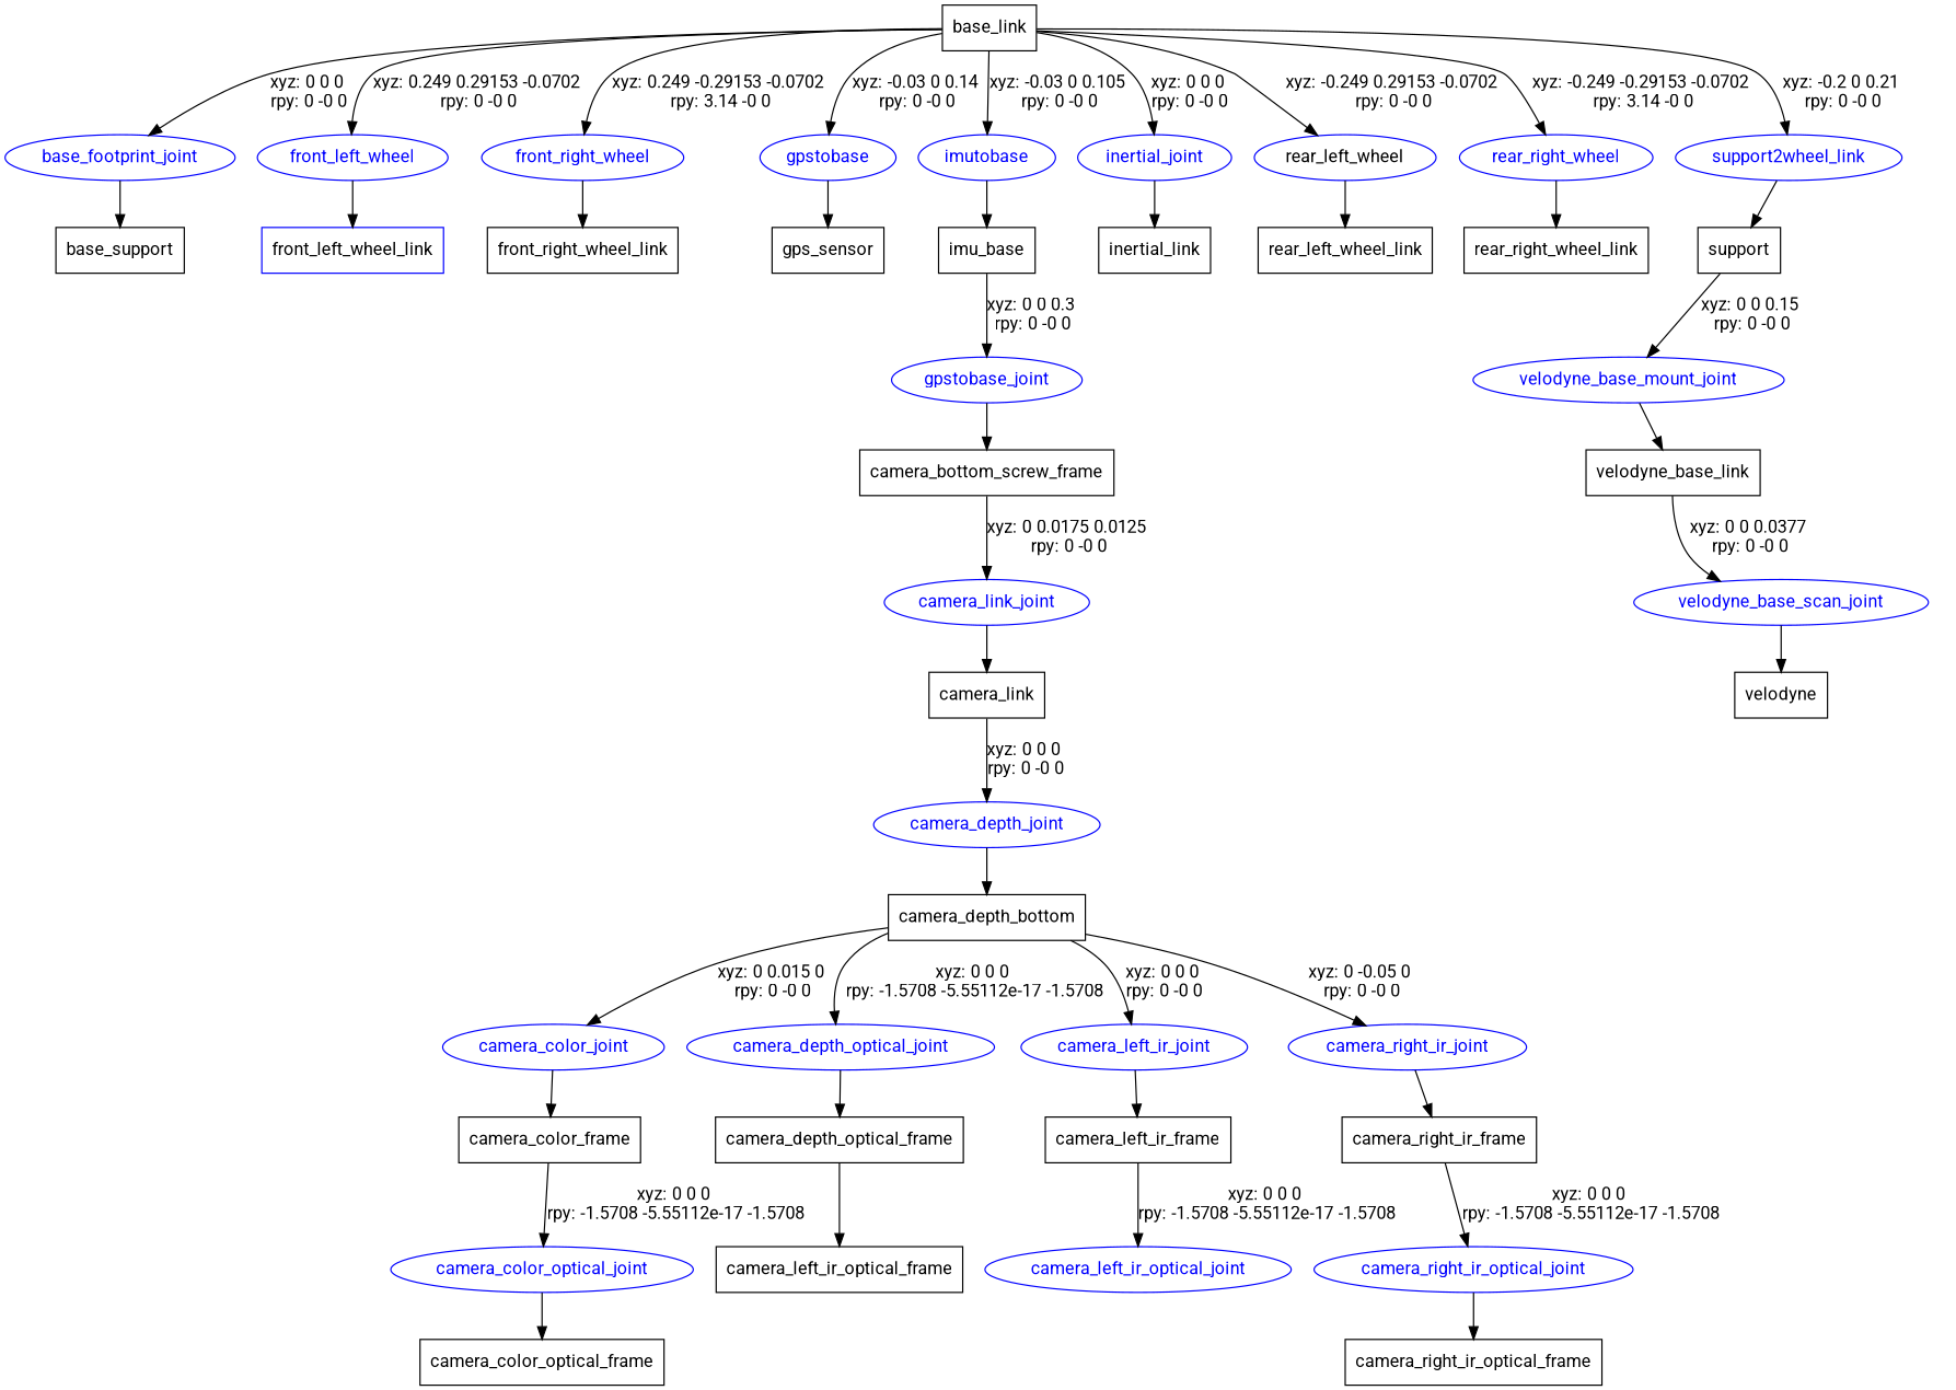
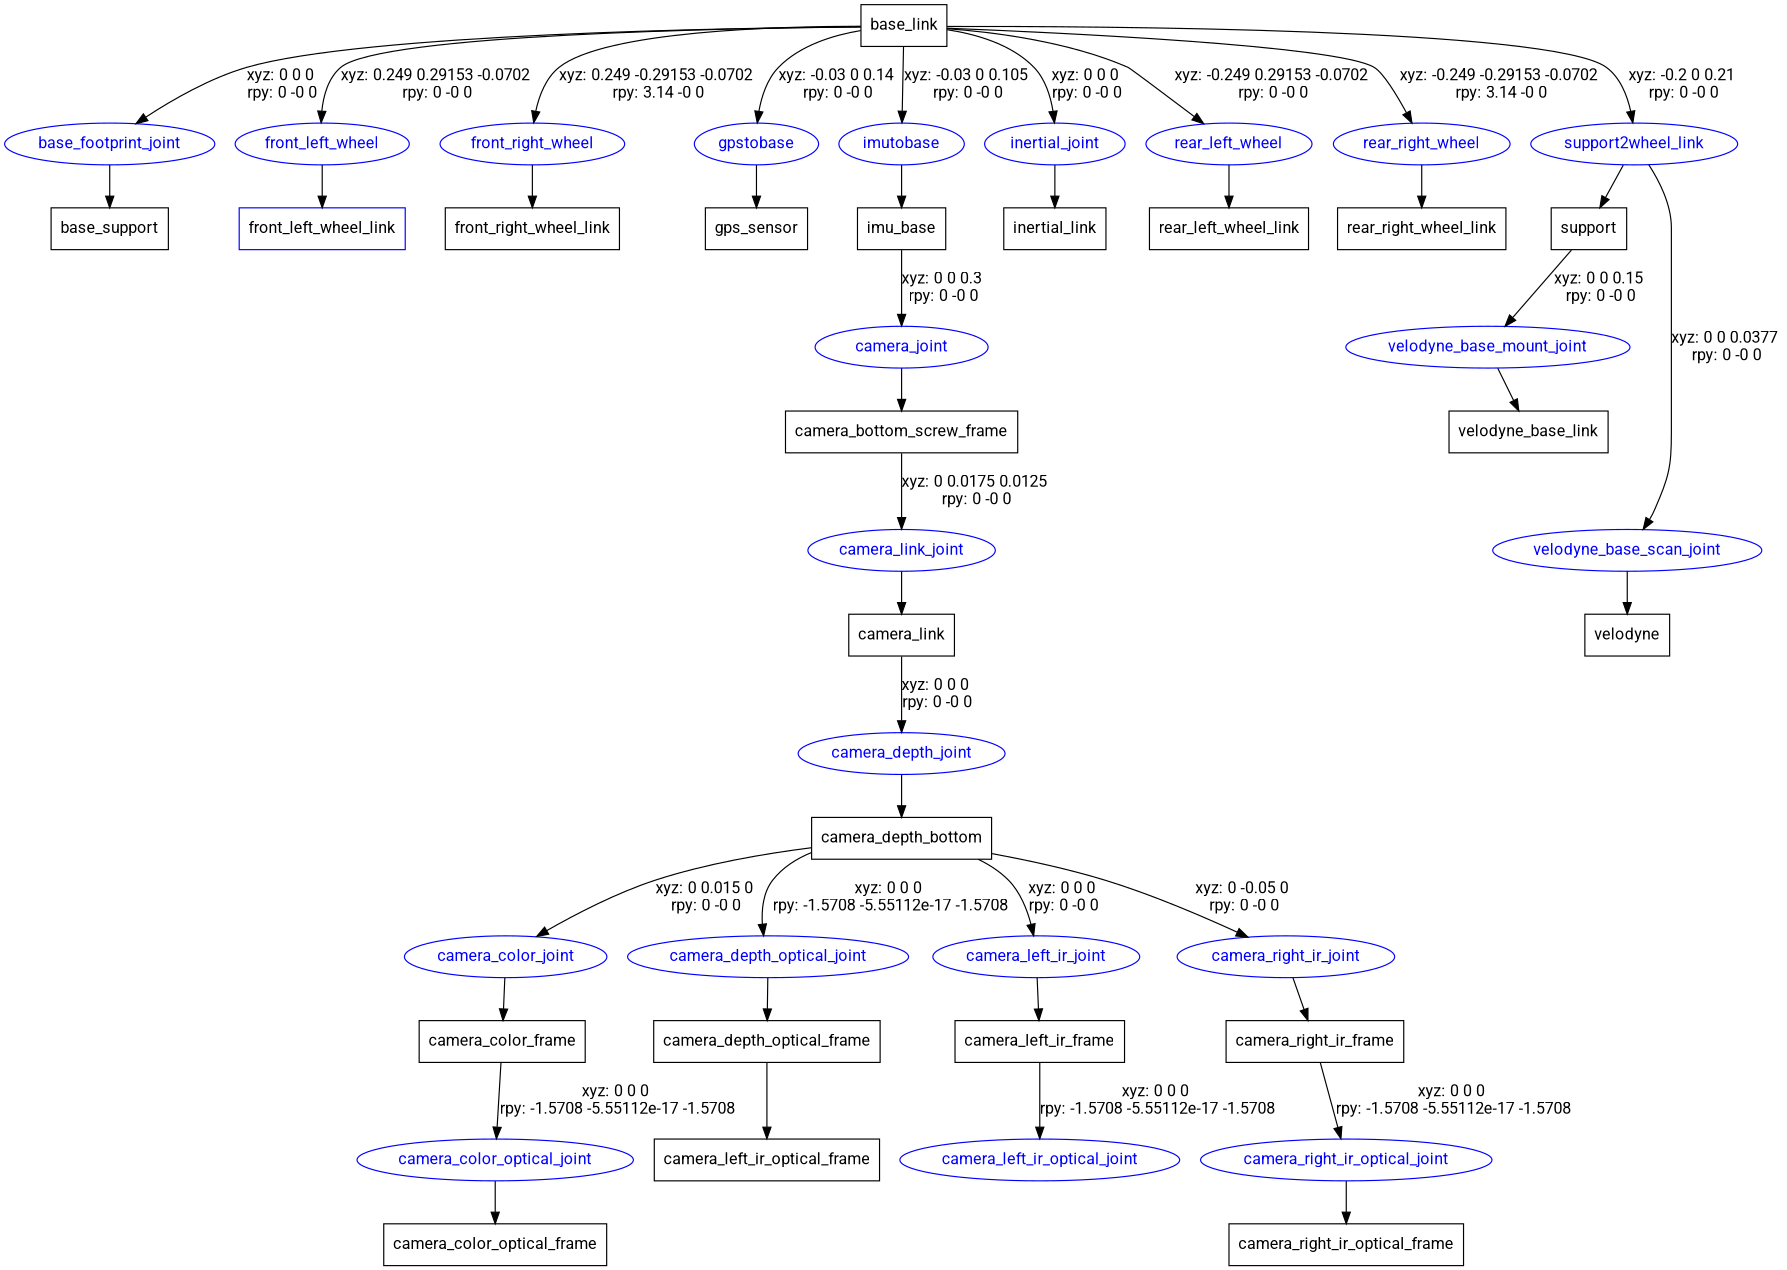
  digraph {
    fontname=Roboto
    node [fontname=Roboto shape=box color=blue]
    edge [fontname=Roboto]
    n1 [label=base_link color=""]
    base_footprint_joint [fontcolor=blue shape=ellipse]
    front_left_wheel [fontcolor=blue shape=ellipse]
    front_right_wheel [fontcolor=blue shape=ellipse]
    gpstobase [fontcolor=blue shape=ellipse]
    imutobase [fontcolor=blue shape=ellipse]
    inertial_joint [fontcolor=blue shape=ellipse]
-   rear_left_wheel [fontcolor=black shape=ellipse]
+   rear_left_wheel [fontcolor=blue shape=ellipse]
    rear_right_wheel [fontcolor=blue shape=ellipse]
    n10 [fontcolor=blue label=support2wheel_link shape=ellipse]
    n11 [label=base_support color=""]
-   camera_joint [fontcolor=blue shape=ellipse label=gpstobase_joint]
+   camera_joint [fontcolor=blue shape=ellipse]
    n13 [label=camera_bottom_screw_frame color=""]
    n14 [label=front_left_wheel_link]
    n15 [label=front_right_wheel_link color=""]
    n16 [label=gps_sensor color=""]
    n17 [label=imu_base color=""]
    n18 [label=inertial_link color=""]
    n19 [label=rear_left_wheel_link color=""]
    n20 [label=rear_right_wheel_link color=""]
    n21 [label=support color=""]
    camera_link_joint [fontcolor=blue shape=ellipse]
    n23 [label=camera_link color=""]
    camera_depth_joint [fontcolor=blue shape=ellipse]
    n25 [label=camera_depth_bottom color=""]
    camera_color_joint [fontcolor=blue shape=ellipse]
    camera_depth_optical_joint [fontcolor=blue shape=ellipse]
    camera_left_ir_joint [fontcolor=blue shape=ellipse]
    camera_right_ir_joint [fontcolor=blue shape=ellipse]
    n30 [label=camera_color_frame color=""]
    n31 [label=camera_depth_optical_frame color=""]
    n32 [label=camera_left_ir_frame color=""]
    n33 [label=camera_right_ir_frame color=""]
    camera_color_optical_joint [fontcolor=blue shape=ellipse]
    n35 [label=camera_color_optical_frame color=""]
    n36 [label=camera_left_ir_optical_frame color=""]
    camera_left_ir_optical_joint [fontcolor=blue shape=ellipse]
    camera_right_ir_optical_joint [fontcolor=blue shape=ellipse]
    n39 [label=camera_right_ir_optical_frame color=""]
    velodyne_base_mount_joint [fontcolor=blue shape=ellipse]
    n41 [label=velodyne_base_link color=""]
    velodyne_base_scan_joint [fontcolor=blue shape=ellipse]
    n43 [label=velodyne color=""]
    n1 -> base_footprint_joint [label="xyz: 0 0 0 \nrpy: 0 -0 0"]
    n1 -> front_left_wheel [label="xyz: 0.249 0.29153 -0.0702 \nrpy: 0 -0 0"]
    n1 -> front_right_wheel [label="xyz: 0.249 -0.29153 -0.0702 \nrpy: 3.14 -0 0"]
    n1 -> gpstobase [label="xyz: -0.03 0 0.14 \nrpy: 0 -0 0"]
    n1 -> imutobase [label="xyz: -0.03 0 0.105 \nrpy: 0 -0 0"]
    n1 -> inertial_joint [label="xyz: 0 0 0 \nrpy: 0 -0 0"]
    n1 -> rear_left_wheel [label="xyz: -0.249 0.29153 -0.0702 \nrpy: 0 -0 0"]
    n1 -> rear_right_wheel [label="xyz: -0.249 -0.29153 -0.0702 \nrpy: 3.14 -0 0"]
    n1 -> n10 [label="xyz: -0.2 0 0.21 \nrpy: 0 -0 0"]
    base_footprint_joint -> n11
    front_left_wheel -> n14
    front_right_wheel -> n15
    gpstobase -> n16
    imutobase -> n17
    inertial_joint -> n18
    rear_left_wheel -> n19
    rear_right_wheel -> n20
    n10 -> n21
    camera_joint -> n13
    n13 -> camera_link_joint [label="xyz: 0 0.0175 0.0125 \nrpy: 0 -0 0"]
    n17 -> camera_joint [label="xyz: 0 0 0.3 \nrpy: 0 -0 0"]
    n21 -> velodyne_base_mount_joint [label="xyz: 0 0 0.15 \nrpy: 0 -0 0"]
    camera_link_joint -> n23
    n23 -> camera_depth_joint [label="xyz: 0 0 0 \nrpy: 0 -0 0"]
    camera_depth_joint -> n25
    n25 -> camera_color_joint [label="xyz: 0 0.015 0 \nrpy: 0 -0 0"]
    n25 -> camera_depth_optical_joint [label="xyz: 0 0 0 \nrpy: -1.5708 -5.55112e-17 -1.5708"]
    n25 -> camera_left_ir_joint [label="xyz: 0 0 0 \nrpy: 0 -0 0"]
    n25 -> camera_right_ir_joint [label="xyz: 0 -0.05 0 \nrpy: 0 -0 0"]
    camera_color_joint -> n30
    camera_depth_optical_joint -> n31
    camera_left_ir_joint -> n32
    camera_right_ir_joint -> n33
    n30 -> camera_color_optical_joint [label="xyz: 0 0 0 \nrpy: -1.5708 -5.55112e-17 -1.5708"]
    n31 -> n36
    n32 -> camera_left_ir_optical_joint [label="xyz: 0 0 0 \nrpy: -1.5708 -5.55112e-17 -1.5708"]
    n33 -> camera_right_ir_optical_joint [label="xyz: 0 0 0 \nrpy: -1.5708 -5.55112e-17 -1.5708"]
    camera_color_optical_joint -> n35
    camera_right_ir_optical_joint -> n39
    velodyne_base_mount_joint -> n41
-   n41 -> velodyne_base_scan_joint [label="xyz: 0 0 0.0377 \nrpy: 0 -0 0"]
+   n10 -> velodyne_base_scan_joint [label="xyz: 0 0 0.0377 \nrpy: 0 -0 0"]
    velodyne_base_scan_joint -> n43
  }
